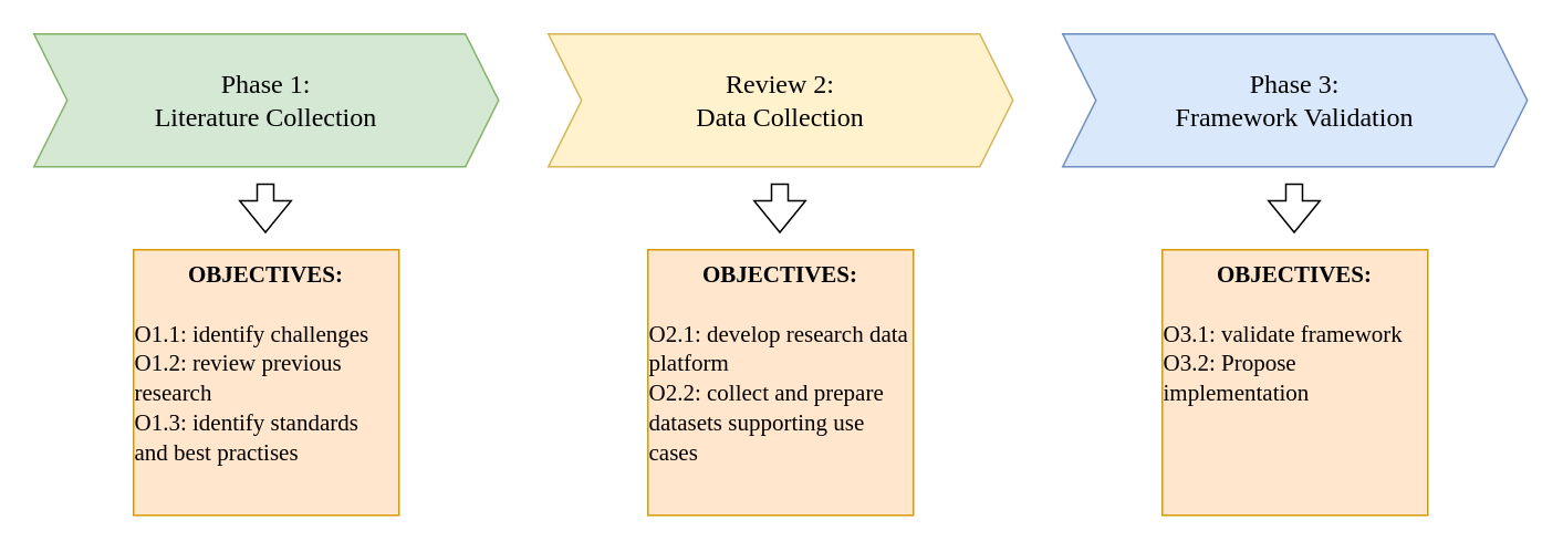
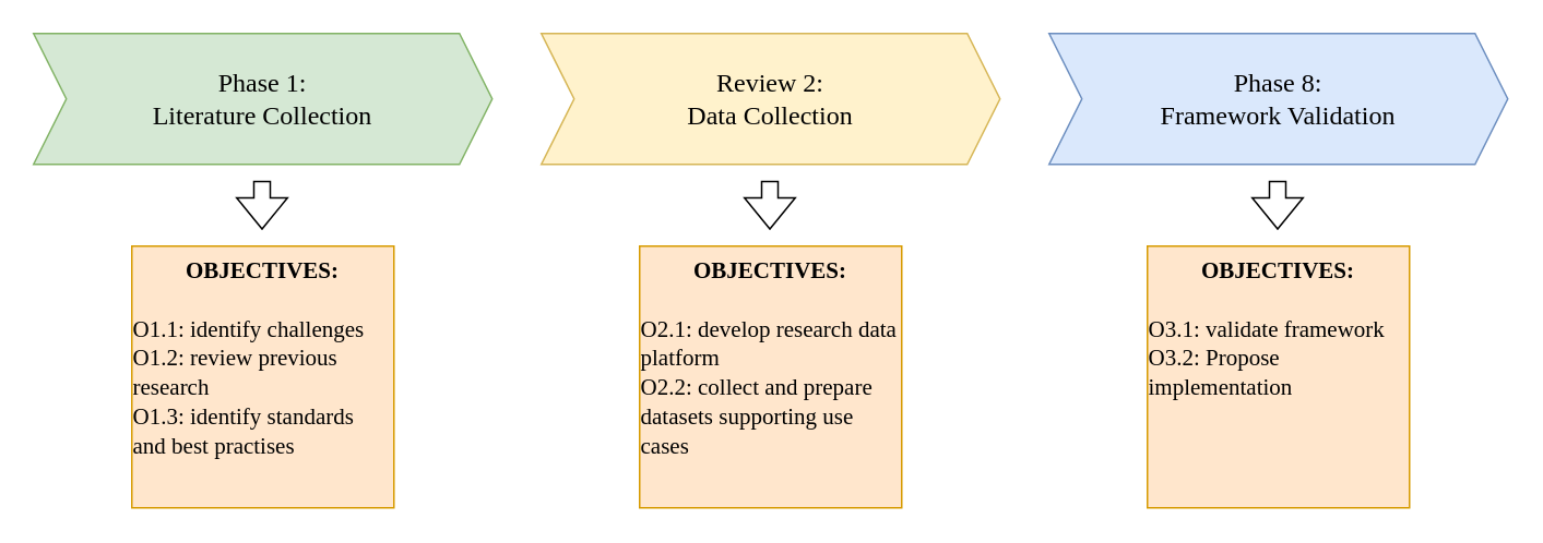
  <mxCell id="0" />
  <mxCell id="1" parent="0" />
  <mxCell id="2" value="&lt;font style=&quot;font-size: 16px;&quot; face=&quot;Times New Roman&quot;&gt;Phase 1:&lt;/font&gt;&lt;div&gt;&lt;font style=&quot;font-size: 16px;&quot; face=&quot;Times New Roman&quot;&gt;Literature Collection&lt;/font&gt;&lt;/div&gt;" style="shape=step;perimeter=stepPerimeter;whiteSpace=wrap;html=1;fixedSize=1;fillColor=#d5e8d4;strokeColor=#82b366;" vertex="1" parent="1"><mxGeometry x="20" y="20" width="280" height="80" as="geometry" /></mxCell>
  <mxCell id="3" value="&lt;font style=&quot;font-size: 16px;&quot; face=&quot;Times New Roman&quot;&gt;Review 2:&lt;/font&gt;&lt;div&gt;&lt;font style=&quot;font-size: 16px;&quot; face=&quot;Times New Roman&quot;&gt;Data Collection&lt;/font&gt;&lt;/div&gt;" style="shape=step;perimeter=stepPerimeter;whiteSpace=wrap;html=1;fixedSize=1;fillColor=#fff2cc;strokeColor=#d6b656;" vertex="1" parent="1"><mxGeometry x="330" y="20" width="280" height="80" as="geometry" /></mxCell>
- <mxCell id="4" value="&lt;font face=&quot;Times New Roman&quot; style=&quot;font-size: 16px;&quot;&gt;Phase 3:&lt;/font&gt;&lt;div&gt;&lt;font face=&quot;Times New Roman&quot; style=&quot;font-size: 16px;&quot;&gt;Framework Validation&lt;/font&gt;&lt;/div&gt;" style="shape=step;perimeter=stepPerimeter;whiteSpace=wrap;html=1;fixedSize=1;fillColor=#dae8fc;strokeColor=#6c8ebf;" vertex="1" parent="1"><mxGeometry x="640" y="20" width="280" height="80" as="geometry" /></mxCell>
+ <mxCell id="4" value="&lt;font face=&quot;Times New Roman&quot; style=&quot;font-size: 16px;&quot;&gt;Phase 8:&lt;/font&gt;&lt;div&gt;&lt;font face=&quot;Times New Roman&quot; style=&quot;font-size: 16px;&quot;&gt;Framework Validation&lt;/font&gt;&lt;/div&gt;" style="shape=step;perimeter=stepPerimeter;whiteSpace=wrap;html=1;fixedSize=1;fillColor=#dae8fc;strokeColor=#6c8ebf;" vertex="1" parent="1"><mxGeometry x="640" y="20" width="280" height="80" as="geometry" /></mxCell>
  <mxCell id="5" value="&lt;b style=&quot;font-size: 14px;&quot;&gt;&lt;font style=&quot;font-size: 14px;&quot; face=&quot;Times New Roman&quot;&gt;OBJECTIVES:&lt;/font&gt;&lt;/b&gt;&lt;div style=&quot;font-size: 14px;&quot;&gt;&lt;font style=&quot;font-size: 14px;&quot; face=&quot;Times New Roman&quot;&gt;&lt;br&gt;&lt;/font&gt;&lt;/div&gt;&lt;div style=&quot;text-align: left; font-size: 14px;&quot;&gt;&lt;font style=&quot;font-size: 14px;&quot; face=&quot;Times New Roman&quot;&gt;O1.1: identify challenges&lt;/font&gt;&lt;/div&gt;&lt;div style=&quot;text-align: left; font-size: 14px;&quot;&gt;&lt;font style=&quot;font-size: 14px;&quot; face=&quot;Times New Roman&quot;&gt;O1.2: review previous research&lt;/font&gt;&lt;/div&gt;&lt;div style=&quot;text-align: left; font-size: 14px;&quot;&gt;&lt;font style=&quot;font-size: 14px;&quot; face=&quot;Times New Roman&quot;&gt;O1.3: identify standards and best practises&lt;/font&gt;&lt;/div&gt;" style="whiteSpace=wrap;html=1;aspect=fixed;fillColor=#ffe6cc;strokeColor=#d79b00;verticalAlign=top;" vertex="1" parent="1"><mxGeometry x="80" y="150" width="160" height="160" as="geometry" /></mxCell>
  <mxCell id="6" value="" style="shape=flexArrow;endArrow=classic;html=1;rounded=0;" edge="1" parent="1"><mxGeometry width="50" height="50" relative="1" as="geometry"><mxPoint x="159.5" y="110" as="sourcePoint" /><mxPoint x="159.5" y="140" as="targetPoint" /></mxGeometry></mxCell>
  <mxCell id="7" value="" style="shape=flexArrow;endArrow=classic;html=1;rounded=0;" edge="1" parent="1"><mxGeometry width="50" height="50" relative="1" as="geometry"><mxPoint x="469.5" y="110" as="sourcePoint" /><mxPoint x="469.5" y="140" as="targetPoint" /></mxGeometry></mxCell>
  <mxCell id="8" value="" style="shape=flexArrow;endArrow=classic;html=1;rounded=0;" edge="1" parent="1"><mxGeometry width="50" height="50" relative="1" as="geometry"><mxPoint x="779.5" y="110" as="sourcePoint" /><mxPoint x="779.5" y="140" as="targetPoint" /></mxGeometry></mxCell>
  <mxCell id="9" value="&lt;b style=&quot;font-size: 14px;&quot;&gt;&lt;font style=&quot;font-size: 14px;&quot; face=&quot;Times New Roman&quot;&gt;OBJECTIVES:&lt;/font&gt;&lt;/b&gt;&lt;div style=&quot;font-size: 14px;&quot;&gt;&lt;font style=&quot;font-size: 14px;&quot; face=&quot;Times New Roman&quot;&gt;&lt;br&gt;&lt;/font&gt;&lt;/div&gt;&lt;div style=&quot;text-align: left; font-size: 14px;&quot;&gt;&lt;font style=&quot;font-size: 14px;&quot; face=&quot;Times New Roman&quot;&gt;O2.1: develop research data platform&lt;br&gt;&lt;/font&gt;&lt;/div&gt;&lt;div style=&quot;text-align: left; font-size: 14px;&quot;&gt;&lt;font style=&quot;font-size: 14px;&quot; face=&quot;Times New Roman&quot;&gt;O2.2: collect and prepare datasets supporting use cases&amp;nbsp;&lt;/font&gt;&lt;/div&gt;" style="whiteSpace=wrap;html=1;aspect=fixed;fillColor=#ffe6cc;strokeColor=#d79b00;verticalAlign=top;" vertex="1" parent="1"><mxGeometry x="390" y="150" width="160" height="160" as="geometry" /></mxCell>
  <mxCell id="10" value="&lt;b style=&quot;font-size: 14px;&quot;&gt;&lt;font style=&quot;font-size: 14px;&quot; face=&quot;Times New Roman&quot;&gt;OBJECTIVES:&lt;/font&gt;&lt;/b&gt;&lt;div style=&quot;font-size: 14px;&quot;&gt;&lt;font style=&quot;font-size: 14px;&quot; face=&quot;Times New Roman&quot;&gt;&lt;br&gt;&lt;/font&gt;&lt;/div&gt;&lt;div style=&quot;text-align: left; font-size: 14px;&quot;&gt;&lt;font style=&quot;font-size: 14px;&quot; face=&quot;Times New Roman&quot;&gt;O3.1: validate framework&lt;/font&gt;&lt;/div&gt;&lt;div style=&quot;text-align: left; font-size: 14px;&quot;&gt;&lt;font face=&quot;Times New Roman&quot;&gt;O3.2: Propose implementation&lt;/font&gt;&lt;/div&gt;" style="whiteSpace=wrap;html=1;aspect=fixed;fillColor=#ffe6cc;strokeColor=#d79b00;verticalAlign=top;" vertex="1" parent="1"><mxGeometry x="700" y="150" width="160" height="160" as="geometry" /></mxCell>
